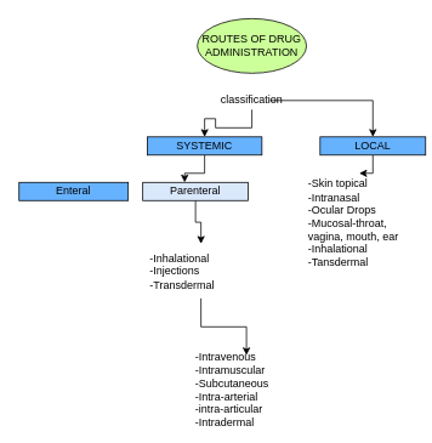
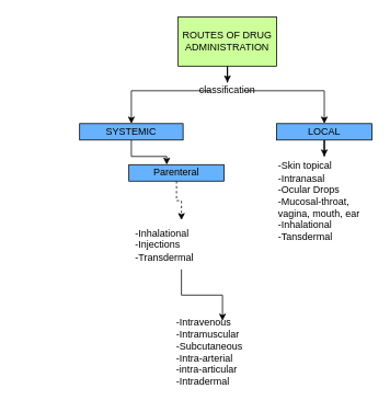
  <mxCell id="0" />
  <mxCell id="1" parent="0" />
- <mxCell id="3" value="ROUTES OF DRUG ADMINISTRATION" style="ellipse;whiteSpace=wrap;html=1;fillColor=#CCFF99;" vertex="1" parent="1"><mxGeometry x="216" y="20" width="120" height="60" as="geometry" /></mxCell>
+ <mxCell id="2" style="edgeStyle=orthogonalEdgeStyle;rounded=0;orthogonalLoop=1;jettySize=auto;html=1;" edge="1" parent="1" source="3" target="10"><mxGeometry relative="1" as="geometry" /></mxCell>
+ <mxCell id="3" value="ROUTES OF DRUG ADMINISTRATION" style="rounded=0;whiteSpace=wrap;html=1;fillColor=#CCFF99;" vertex="1" parent="1"><mxGeometry x="216" y="20" width="120" height="60" as="geometry" /></mxCell>
  <mxCell id="4" style="edgeStyle=orthogonalEdgeStyle;rounded=0;orthogonalLoop=1;jettySize=auto;html=1;entryX=0.397;entryY=0;entryDx=0;entryDy=0;entryPerimeter=0;" edge="1" parent="1" source="5" target="14"><mxGeometry relative="1" as="geometry" /></mxCell>
- <mxCell id="5" value="SYSTEMIC" style="rounded=0;whiteSpace=wrap;html=1;fillColor=#66B2FF;" vertex="1" parent="1"><mxGeometry x="161" y="150" width="126" height="20" as="geometry" /></mxCell>
+ <mxCell id="5" value="SYSTEMIC" style="rounded=0;whiteSpace=wrap;html=1;fillColor=#66B2FF;" vertex="1" parent="1"><mxGeometry x="96" y="150" width="126" height="20" as="geometry" /></mxCell>
  <mxCell id="6" style="edgeStyle=orthogonalEdgeStyle;rounded=0;orthogonalLoop=1;jettySize=auto;html=1;" edge="1" parent="1" source="7" target="11"><mxGeometry relative="1" as="geometry" /></mxCell>
- <mxCell id="7" value="LOCAL" style="rounded=0;whiteSpace=wrap;html=1;fillColor=#66B2FF;" vertex="1" parent="1"><mxGeometry x="351" y="150" width="116" height="20" as="geometry" /></mxCell>
+ <mxCell id="7" value="LOCAL" style="rounded=0;whiteSpace=wrap;html=1;fillColor=#66B2FF;" vertex="1" parent="1"><mxGeometry x="336" y="150" width="116" height="20" as="geometry" /></mxCell>
  <mxCell id="8" style="edgeStyle=orthogonalEdgeStyle;rounded=0;orthogonalLoop=1;jettySize=auto;html=1;entryX=0.5;entryY=0;entryDx=0;entryDy=0;" edge="1" parent="1" source="10" target="5"><mxGeometry relative="1" as="geometry" /></mxCell>
  <mxCell id="9" style="edgeStyle=orthogonalEdgeStyle;rounded=0;orthogonalLoop=1;jettySize=auto;html=1;entryX=0.5;entryY=0;entryDx=0;entryDy=0;" edge="1" parent="1" source="10" target="7"><mxGeometry relative="1" as="geometry" /></mxCell>
  <mxCell id="10" value="classification" style="text;html=1;strokeColor=none;fillColor=none;align=center;verticalAlign=middle;whiteSpace=wrap;rounded=0;" vertex="1" parent="1"><mxGeometry x="256" y="100" width="40" height="20" as="geometry" /></mxCell>
  <mxCell id="11" value="&lt;font style=&quot;font-size: 12px&quot;&gt;-Skin topical&lt;br&gt;-Intranasal&lt;br&gt;-Ocular Drops&lt;br&gt;-Mucosal-throat, vagina, mouth, ear&lt;br&gt;-Inhalational&lt;br&gt;-Tansdermal&lt;/font&gt;" style="text;html=1;strokeColor=none;fillColor=none;align=left;verticalAlign=middle;whiteSpace=wrap;rounded=0;" vertex="1" parent="1"><mxGeometry x="336" y="190" width="116" height="110" as="geometry" /></mxCell>
- <mxCell id="12" value="Enteral" style="rounded=0;whiteSpace=wrap;html=1;fillColor=#66B2FF;" vertex="1" parent="1"><mxGeometry x="20" y="200" width="120" height="20" as="geometry" /></mxCell>
- <mxCell id="13" style="edgeStyle=orthogonalEdgeStyle;rounded=0;orthogonalLoop=1;jettySize=auto;html=1;" edge="1" parent="1" source="14" target="16"><mxGeometry relative="1" as="geometry" /></mxCell>
- <mxCell id="14" value="Parenteral" style="rounded=0;whiteSpace=wrap;html=1;fillColor=#dae8fc;" vertex="1" parent="1"><mxGeometry x="156" y="200" width="116" height="20" as="geometry" /></mxCell>
+ <mxCell id="13" style="edgeStyle=orthogonalEdgeStyle;rounded=0;orthogonalLoop=1;jettySize=auto;html=1;dashed=1;" edge="1" parent="1" source="14" target="16"><mxGeometry relative="1" as="geometry" /></mxCell>
+ <mxCell id="14" value="Parenteral" style="rounded=0;whiteSpace=wrap;html=1;fillColor=#66B2FF;" vertex="1" parent="1"><mxGeometry x="156" y="200" width="116" height="20" as="geometry" /></mxCell>
  <mxCell id="15" style="edgeStyle=orthogonalEdgeStyle;rounded=0;orthogonalLoop=1;jettySize=auto;html=1;" edge="1" parent="1" source="16" target="17"><mxGeometry relative="1" as="geometry" /></mxCell>
  <mxCell id="16" value="-Inhalational&lt;br&gt;-Injections&lt;br&gt;-Transdermal" style="text;html=1;strokeColor=none;fillColor=none;align=left;verticalAlign=middle;whiteSpace=wrap;rounded=0;" vertex="1" parent="1"><mxGeometry x="162" y="267.5" width="116" height="60" as="geometry" /></mxCell>
  <mxCell id="17" value="-Intravenous&lt;br&gt;-Intramuscular&lt;br&gt;-Subcutaneous&lt;br&gt;-Intra-arterial&lt;br&gt;-intra-articular&lt;br&gt;-Intradermal" style="text;html=1;strokeColor=none;fillColor=none;align=left;verticalAlign=middle;whiteSpace=wrap;rounded=0;" vertex="1" parent="1"><mxGeometry x="212" y="390" width="116" height="75" as="geometry" /></mxCell>
